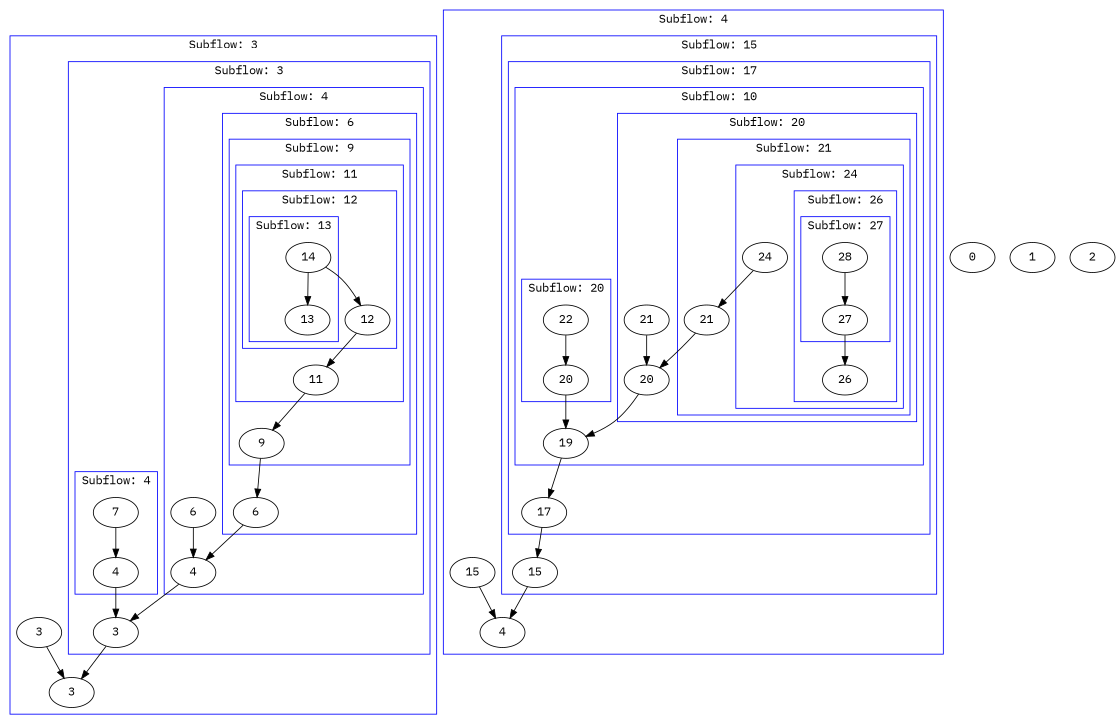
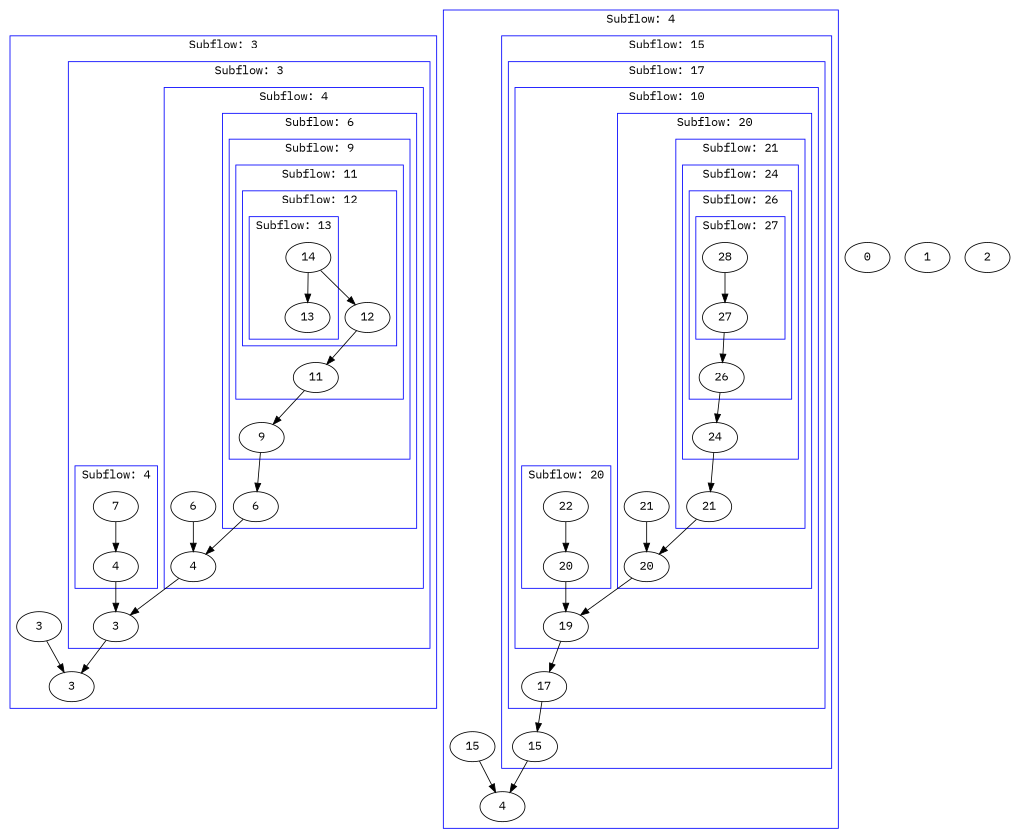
  digraph {
    fontname="IBM Plex Mono"
    node [fontname="IBM Plex Mono"]
    edge [fontname="IBM Plex Mono"]
    n1 [label=13]
    n2 [label=14]
    n3 [label=12]
    n4 [label=11]
    n5 [label=9]
    n6 [label=6]
    n7 [label=4]
    n8 [label=6]
    n9 [label=4]
    n10 [label=7]
    n11 [label=3]
    n12 [label=3]
    n13 [label=3]
    n14 [label=27]
    n15 [label=28]
    n16 [label=26]
    n17 [label=24]
    n18 [label=21]
    n19 [label=20]
    n20 [label=21]
    n21 [label=20]
    n22 [label=22]
    n23 [label=19]
    n24 [label=17]
    n25 [label=15]
    n26 [label=4]
    n27 [label=15]
    n28 [label=0]
    n29 [label=1]
    n30 [label=2]
    subgraph cluster_1 {
      color=blue
      label="Subflow: 3"
      n12
      n13
      subgraph cluster_2 {
        color=blue
        label="Subflow: 3"
        n11
        subgraph cluster_3 {
          color=blue
          label="Subflow: 4"
          n7
          n8
          subgraph cluster_4 {
            color=blue
            label="Subflow: 6"
            n6
            subgraph cluster_5 {
              color=blue
              label="Subflow: 9"
              n5
              subgraph cluster_6 {
                color=blue
                label="Subflow: 11"
                n4
                subgraph cluster_7 {
                  color=blue
                  label="Subflow: 12"
                  n3
                  subgraph cluster_8 {
                    color=blue
                    label="Subflow: 13"
                    n1
                    n2
                  }
                }
              }
            }
          }
        }
        subgraph cluster_9 {
          color=blue
          label="Subflow: 4"
          n9
          n10
        }
      }
    }
    subgraph cluster_10 {
      color=blue
      label="Subflow: 4"
      n26
      n27
      subgraph cluster_11 {
        color=blue
        label="Subflow: 15"
        n25
        subgraph cluster_12 {
          color=blue
          label="Subflow: 17"
          n24
          subgraph cluster_13 {
            color=blue
            label="Subflow: 10"
            n23
            subgraph cluster_14 {
              color=blue
              label="Subflow: 20"
              n19
              n20
              subgraph cluster_15 {
                color=blue
                label="Subflow: 21"
                n18
                subgraph cluster_16 {
                  color=blue
                  label="Subflow: 24"
                  n17
                  subgraph cluster_17 {
                    color=blue
                    label="Subflow: 26"
                    n16
                    subgraph cluster_18 {
                      color=blue
                      label="Subflow: 27"
                      n14
                      n15
                    }
                  }
                }
              }
            }
            subgraph cluster_19 {
              color=blue
              label="Subflow: 20"
              n21
              n22
            }
          }
        }
      }
    }
    n2 -> n1
    n2 -> n3
    n3 -> n4
    n4 -> n5
    n5 -> n6
    n6 -> n7
    n7 -> n11
    n8 -> n7
    n9 -> n11
    n10 -> n9
    n11 -> n12
    n13 -> n12
    n14 -> n16
    n15 -> n14
+   n16 -> n17
    n17 -> n18
    n18 -> n19
    n19 -> n23
    n20 -> n19
    n21 -> n23
    n22 -> n21
    n23 -> n24
    n24 -> n25
    n25 -> n26
    n27 -> n26
  }
